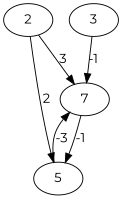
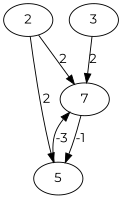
  digraph {
    fontname=Montserrat
    node [fontname=Montserrat]
    edge [fontname=Montserrat]
    n1 [label=7]
    2
    5
    3
    n1 -> 5 [label=-1]
-   2 -> n1 [label=3]
+   2 -> n1 [label=2]
    2 -> 5 [label=2]
    5 -> n1 [label=-3]
-   3 -> n1 [label=-1]
+   3 -> n1 [label=2]
  }
